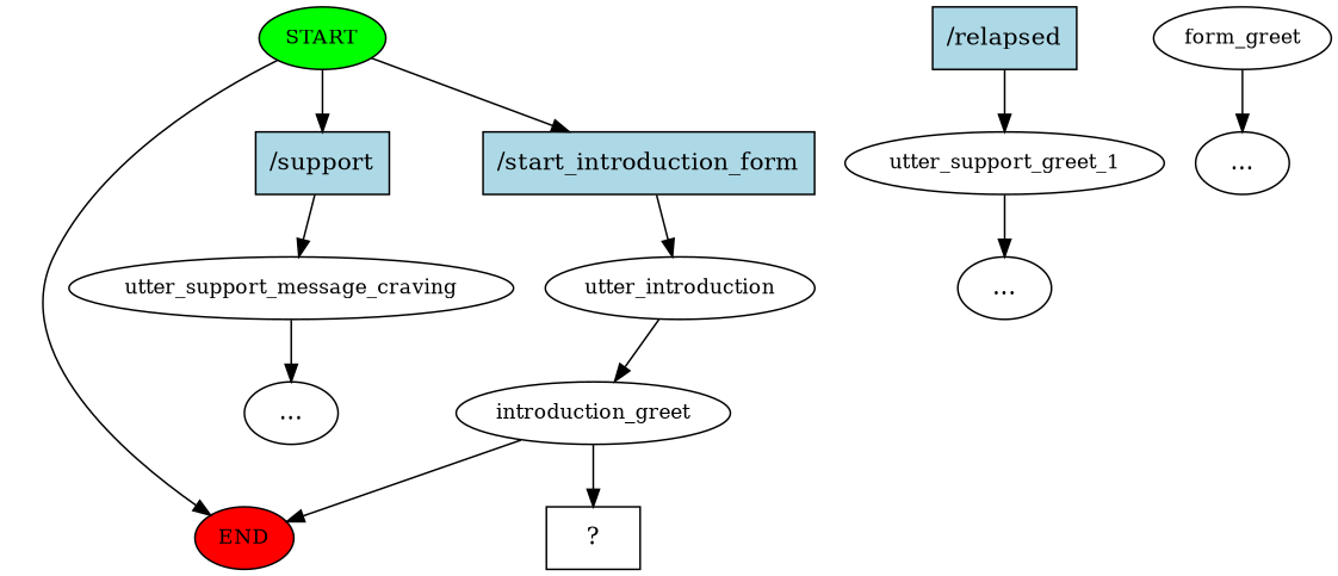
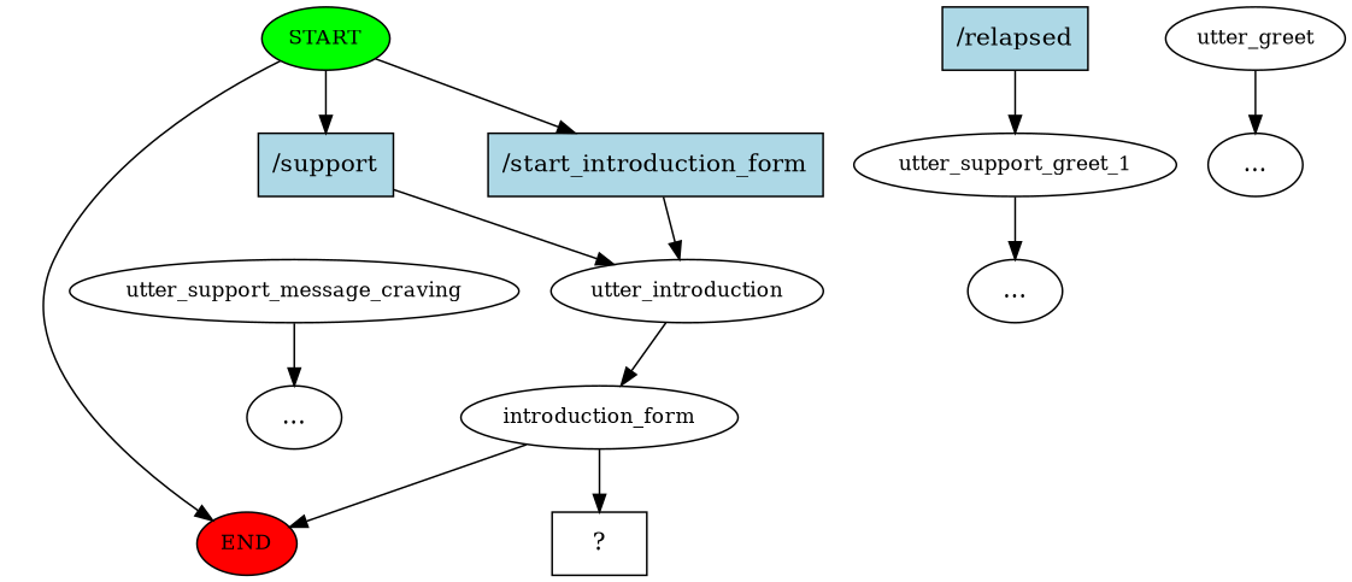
  digraph {
    n1 [fillcolor=green fontsize=12 label=START style=filled]
    n2 [fillcolor=red fontsize=12 label=END style=filled]
    n3 [fillcolor=lightblue label="/support" shape=rect style=filled]
    n4 [fillcolor=lightblue label="/start_introduction_form" shape=rect style=filled]
    n5 [fillcolor=lightblue label="/relapsed" shape=rect style=filled]
    n6 [fontsize=12 label=utter_support_greet_1]
    n7 [fontsize=12 label=utter_support_message_craving]
    n8 [fontsize=12 label=utter_introduction]
    n9 [label="..."]
    n10 [label="..."]
-   n11 [fontsize=12 label=form_greet]
+   n11 [fontsize=12 label=utter_greet]
    n12 [label="..."]
-   n13 [fontsize=12 label=introduction_greet]
+   n13 [fontsize=12 label=introduction_form]
    n14 [label="  ?  " shape=rect]
    n1 -> n2
    n1 -> n3
    n1 -> n4
-   n3 -> n7
+   n3 -> n8
    n4 -> n8
    n5 -> n6
    n6 -> n9
    n7 -> n10
    n8 -> n13
    n11 -> n12
    n13 -> n2
    n13 -> n14
  }
